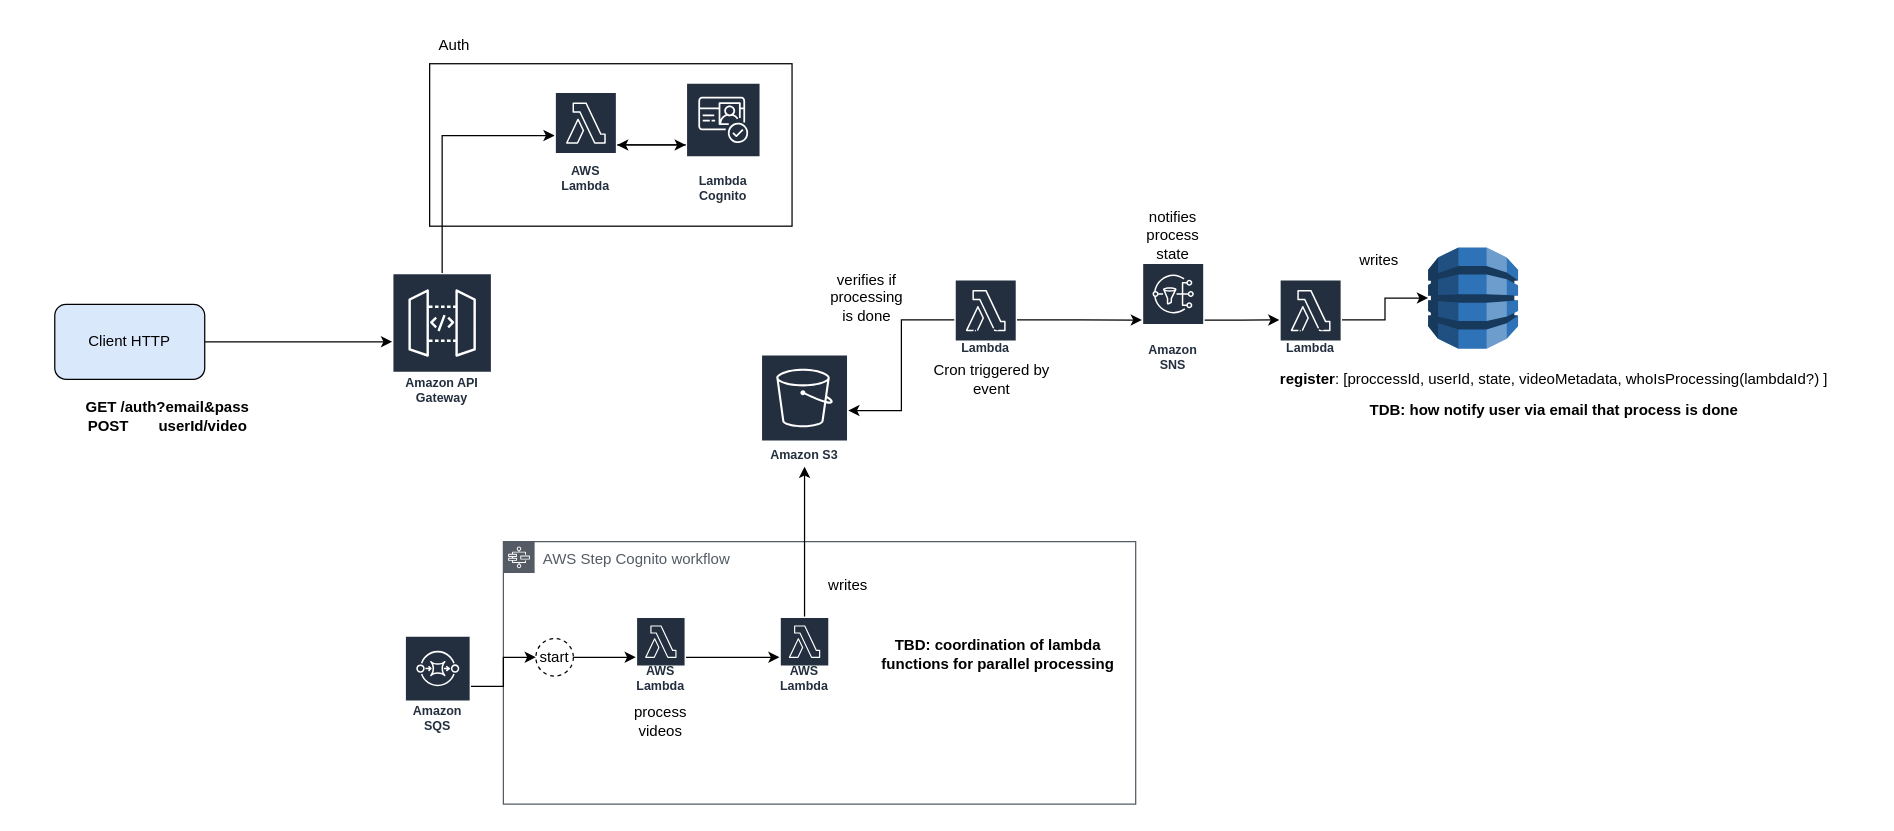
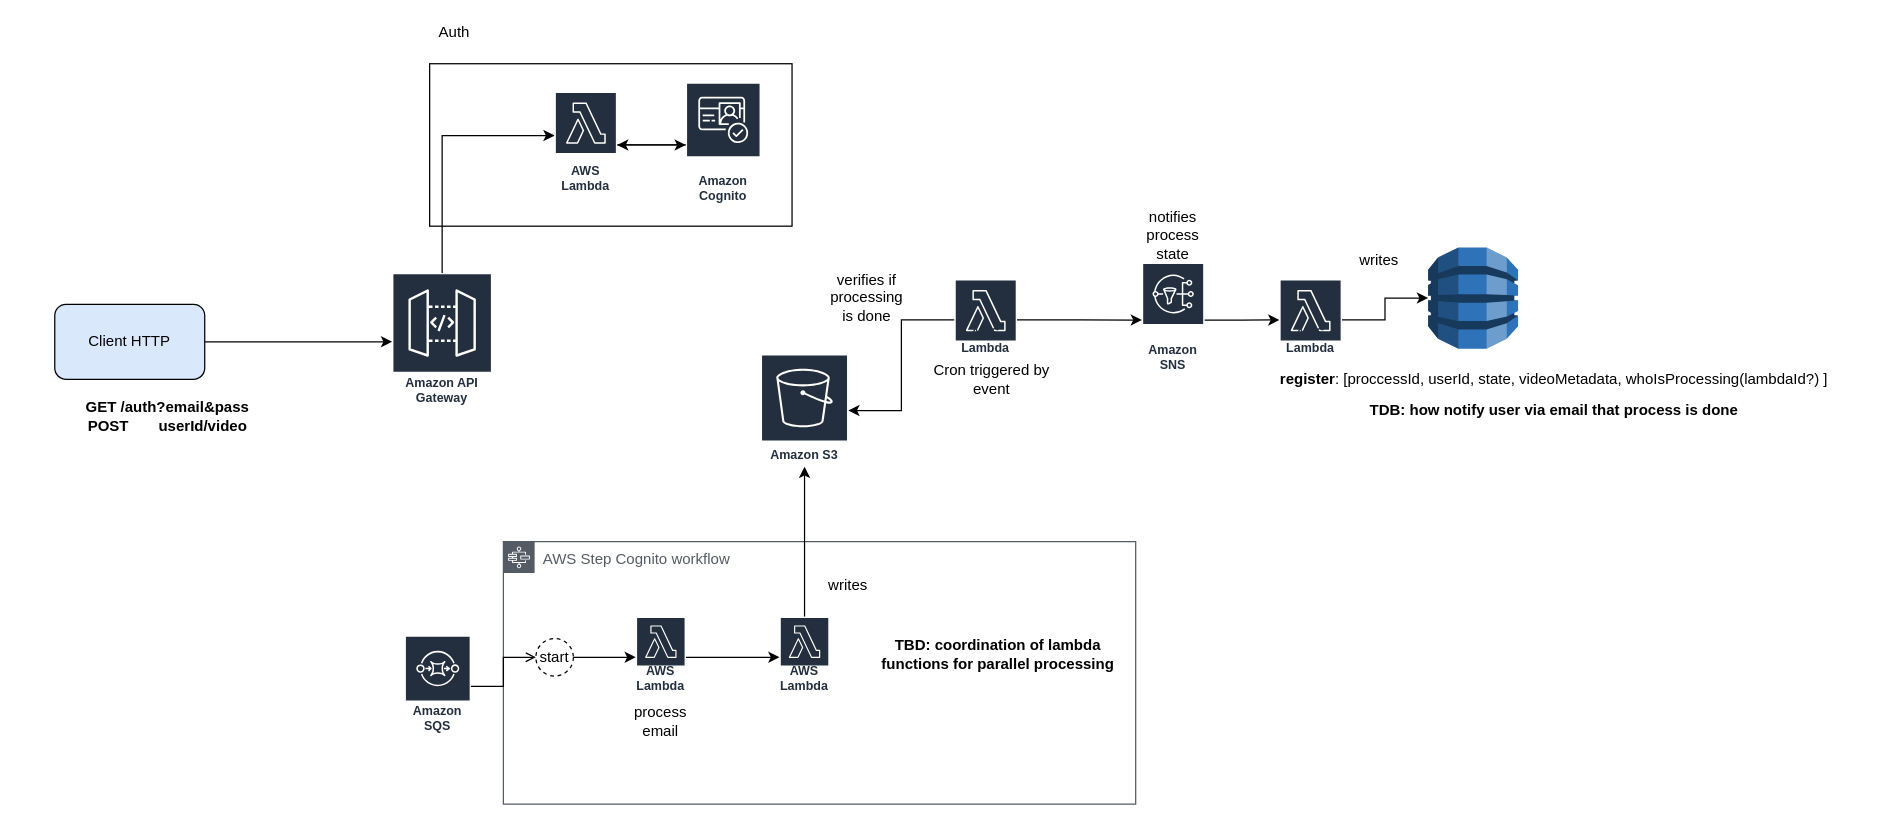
  <mxCell id="0" />
  <mxCell id="1" parent="0" />
  <mxCell id="2" style="edgeStyle=orthogonalEdgeStyle;rounded=0;orthogonalLoop=1;jettySize=auto;html=1;exitX=0.5;exitY=0.045;exitDx=0;exitDy=0;exitPerimeter=0;" edge="1" parent="1" source="3" target="6"><mxGeometry relative="1" as="geometry"><mxPoint x="288" y="153" as="sourcePoint" /><mxPoint x="418" y="-57" as="targetPoint" /><Array as="points"><mxPoint x="353" y="108" /></Array></mxGeometry></mxCell>
  <mxCell id="3" value="Amazon API Gateway" style="sketch=0;outlineConnect=0;fontColor=#232F3E;gradientColor=none;strokeColor=#ffffff;fillColor=#232F3E;dashed=0;verticalLabelPosition=middle;verticalAlign=bottom;align=center;html=1;whiteSpace=wrap;fontSize=10;fontStyle=1;spacing=3;shape=mxgraph.aws4.productIcon;prIcon=mxgraph.aws4.api_gateway;" vertex="1" parent="1"><mxGeometry x="313" y="218" width="80" height="110" as="geometry" /></mxCell>
- <mxCell id="4" value="Lambda Cognito" style="sketch=0;outlineConnect=0;fontColor=#232F3E;gradientColor=none;strokeColor=#ffffff;fillColor=#232F3E;dashed=0;verticalLabelPosition=middle;verticalAlign=bottom;align=center;html=1;whiteSpace=wrap;fontSize=10;fontStyle=1;spacing=3;shape=mxgraph.aws4.productIcon;prIcon=mxgraph.aws4.cognito;" vertex="1" parent="1"><mxGeometry x="548" y="65.5" width="60" height="100" as="geometry" /></mxCell>
+ <mxCell id="4" value="Amazon Cognito" style="sketch=0;outlineConnect=0;fontColor=#232F3E;gradientColor=none;strokeColor=#ffffff;fillColor=#232F3E;dashed=0;verticalLabelPosition=middle;verticalAlign=bottom;align=center;html=1;whiteSpace=wrap;fontSize=10;fontStyle=1;spacing=3;shape=mxgraph.aws4.productIcon;prIcon=mxgraph.aws4.cognito;" vertex="1" parent="1"><mxGeometry x="548" y="65.5" width="60" height="100" as="geometry" /></mxCell>
  <mxCell id="5" value="" style="edgeStyle=orthogonalEdgeStyle;rounded=0;orthogonalLoop=1;jettySize=auto;html=1;" edge="1" parent="1" source="6" target="4"><mxGeometry relative="1" as="geometry" /></mxCell>
  <mxCell id="6" value="AWS Lambda" style="sketch=0;outlineConnect=0;fontColor=#232F3E;gradientColor=none;strokeColor=#ffffff;fillColor=#232F3E;dashed=0;verticalLabelPosition=middle;verticalAlign=bottom;align=center;html=1;whiteSpace=wrap;fontSize=10;fontStyle=1;spacing=3;shape=mxgraph.aws4.productIcon;prIcon=mxgraph.aws4.lambda;" vertex="1" parent="1"><mxGeometry x="443" y="73" width="50" height="85" as="geometry" /></mxCell>
  <mxCell id="7" style="edgeStyle=orthogonalEdgeStyle;rounded=0;orthogonalLoop=1;jettySize=auto;html=1;" edge="1" parent="1" source="8" target="3"><mxGeometry relative="1" as="geometry" /></mxCell>
  <mxCell id="8" value="Client HTTP" style="rounded=1;whiteSpace=wrap;html=1;fillColor=#dae8fc;" vertex="1" parent="1"><mxGeometry x="43" y="243" width="120" height="60" as="geometry" /></mxCell>
  <mxCell id="9" value="" style="edgeStyle=orthogonalEdgeStyle;rounded=0;orthogonalLoop=1;jettySize=auto;html=1;" edge="1" parent="1" source="4" target="6"><mxGeometry relative="1" as="geometry"><mxPoint x="533" y="118" as="sourcePoint" /><mxPoint x="633" y="118" as="targetPoint" /></mxGeometry></mxCell>
  <mxCell id="10" value="" style="edgeStyle=orthogonalEdgeStyle;rounded=0;orthogonalLoop=1;jettySize=auto;html=1;" edge="1" parent="1" source="11" target="16"><mxGeometry relative="1" as="geometry" /></mxCell>
  <mxCell id="11" value="AWS Lambda" style="sketch=0;outlineConnect=0;fontColor=#232F3E;gradientColor=none;strokeColor=#ffffff;fillColor=#232F3E;dashed=0;verticalLabelPosition=middle;verticalAlign=bottom;align=center;html=1;whiteSpace=wrap;fontSize=10;fontStyle=1;spacing=3;shape=mxgraph.aws4.productIcon;prIcon=mxgraph.aws4.lambda;" vertex="1" parent="1"><mxGeometry x="508" y="493" width="40" height="65" as="geometry" /></mxCell>
  <mxCell id="12" value="AWS Step Cognito workflow" style="sketch=0;outlineConnect=0;gradientColor=none;html=1;whiteSpace=wrap;fontSize=12;fontStyle=0;shape=mxgraph.aws4.group;grIcon=mxgraph.aws4.group_aws_step_functions_workflow;strokeColor=#545B64;fillColor=none;verticalAlign=top;align=left;spacingLeft=30;fontColor=#545B64;dashed=0;" vertex="1" parent="1"><mxGeometry x="402" y="433" width="506" height="210" as="geometry" /></mxCell>
  <mxCell id="13" style="edgeStyle=orthogonalEdgeStyle;rounded=0;orthogonalLoop=1;jettySize=auto;html=1;" edge="1" parent="1" source="14" target="11"><mxGeometry relative="1" as="geometry"><mxPoint x="488" y="525.5" as="targetPoint" /></mxGeometry></mxCell>
  <mxCell id="14" value="start" style="ellipse;whiteSpace=wrap;html=1;aspect=fixed;dashed=1;" vertex="1" parent="1"><mxGeometry x="428" y="510.5" width="30" height="30" as="geometry" /></mxCell>
  <mxCell id="15" value="" style="edgeStyle=orthogonalEdgeStyle;rounded=0;orthogonalLoop=1;jettySize=auto;html=1;" edge="1" parent="1" source="16" target="17"><mxGeometry relative="1" as="geometry"><mxPoint x="658" y="423" as="targetPoint" /></mxGeometry></mxCell>
  <mxCell id="16" value="AWS Lambda" style="sketch=0;outlineConnect=0;fontColor=#232F3E;gradientColor=none;strokeColor=#ffffff;fillColor=#232F3E;dashed=0;verticalLabelPosition=middle;verticalAlign=bottom;align=center;html=1;whiteSpace=wrap;fontSize=10;fontStyle=1;spacing=3;shape=mxgraph.aws4.productIcon;prIcon=mxgraph.aws4.lambda;" vertex="1" parent="1"><mxGeometry x="623" y="493" width="40" height="65" as="geometry" /></mxCell>
  <mxCell id="17" value="Amazon S3" style="sketch=0;outlineConnect=0;fontColor=#232F3E;gradientColor=none;strokeColor=#ffffff;fillColor=#232F3E;dashed=0;verticalLabelPosition=middle;verticalAlign=bottom;align=center;html=1;whiteSpace=wrap;fontSize=10;fontStyle=1;spacing=3;shape=mxgraph.aws4.productIcon;prIcon=mxgraph.aws4.s3;" vertex="1" parent="1"><mxGeometry x="608" y="283" width="70" height="90" as="geometry" /></mxCell>
  <mxCell id="18" value="" style="outlineConnect=0;dashed=0;verticalLabelPosition=bottom;verticalAlign=top;align=center;html=1;shape=mxgraph.aws3.dynamo_db;fillColor=#2E73B8;gradientColor=none;" vertex="1" parent="1"><mxGeometry x="1142" y="197.5" width="72" height="81" as="geometry" /></mxCell>
  <mxCell id="19" value="" style="rounded=0;whiteSpace=wrap;html=1;fillColor=none;" vertex="1" parent="1"><mxGeometry x="343" y="50.5" width="290" height="130" as="geometry" /></mxCell>
- <mxCell id="20" value="Auth" style="text;html=1;align=center;verticalAlign=middle;whiteSpace=wrap;rounded=0;" vertex="1" parent="1"><mxGeometry x="333" y="20.5" width="60" height="30" as="geometry" /></mxCell>
- <mxCell id="21" value="process videos" style="text;html=1;align=center;verticalAlign=middle;whiteSpace=wrap;rounded=0;" vertex="1" parent="1"><mxGeometry x="498" y="561.5" width="60" height="30" as="geometry" /></mxCell>
+ <mxCell id="20" value="Auth" style="text;html=1;align=center;verticalAlign=middle;whiteSpace=wrap;rounded=0;" vertex="1" parent="1"><mxGeometry x="333" y="10.5" width="60" height="30" as="geometry" /></mxCell>
+ <mxCell id="21" value="process email" style="text;html=1;align=center;verticalAlign=middle;whiteSpace=wrap;rounded=0;" vertex="1" parent="1"><mxGeometry x="498" y="561.5" width="60" height="30" as="geometry" /></mxCell>
  <mxCell id="22" value="writes" style="text;html=1;align=center;verticalAlign=middle;whiteSpace=wrap;rounded=0;" vertex="1" parent="1"><mxGeometry x="648" y="453" width="60" height="30" as="geometry" /></mxCell>
  <mxCell id="23" style="edgeStyle=orthogonalEdgeStyle;rounded=0;orthogonalLoop=1;jettySize=auto;html=1;" edge="1" parent="1" source="25" target="17"><mxGeometry relative="1" as="geometry" /></mxCell>
  <mxCell id="24" style="edgeStyle=orthogonalEdgeStyle;rounded=0;orthogonalLoop=1;jettySize=auto;html=1;" edge="1" parent="1" source="25" target="30"><mxGeometry relative="1" as="geometry" /></mxCell>
  <mxCell id="25" value="AWS Lambda" style="sketch=0;outlineConnect=0;fontColor=#232F3E;gradientColor=none;strokeColor=#ffffff;fillColor=#232F3E;dashed=0;verticalLabelPosition=middle;verticalAlign=bottom;align=center;html=1;whiteSpace=wrap;fontSize=10;fontStyle=1;spacing=3;shape=mxgraph.aws4.productIcon;prIcon=mxgraph.aws4.lambda;" vertex="1" parent="1"><mxGeometry x="763" y="223" width="50" height="65" as="geometry" /></mxCell>
  <mxCell id="26" value="Cron triggered by event" style="text;html=1;align=center;verticalAlign=middle;whiteSpace=wrap;rounded=0;" vertex="1" parent="1"><mxGeometry x="743" y="288" width="100" height="30" as="geometry" /></mxCell>
  <mxCell id="27" value="verifies if processing is done" style="text;html=1;align=center;verticalAlign=middle;whiteSpace=wrap;rounded=0;" vertex="1" parent="1"><mxGeometry x="663" y="223" width="60" height="30" as="geometry" /></mxCell>
  <mxCell id="28" value="TBD: coordination of lambda functions for parallel processing" style="text;html=1;align=center;verticalAlign=middle;whiteSpace=wrap;rounded=0;fillColor=none;fontStyle=1" vertex="1" parent="1"><mxGeometry x="703" y="513" width="190" height="20" as="geometry" /></mxCell>
  <mxCell id="29" value="" style="edgeStyle=orthogonalEdgeStyle;rounded=0;orthogonalLoop=1;jettySize=auto;html=1;" edge="1" parent="1" source="30" target="34"><mxGeometry relative="1" as="geometry" /></mxCell>
  <mxCell id="30" value="Amazon SNS" style="sketch=0;outlineConnect=0;fontColor=#232F3E;gradientColor=none;strokeColor=#ffffff;fillColor=#232F3E;dashed=0;verticalLabelPosition=middle;verticalAlign=bottom;align=center;html=1;whiteSpace=wrap;fontSize=10;fontStyle=1;spacing=3;shape=mxgraph.aws4.productIcon;prIcon=mxgraph.aws4.sns;" vertex="1" parent="1"><mxGeometry x="913" y="209.75" width="50" height="91.5" as="geometry" /></mxCell>
- <mxCell id="31" value="" style="edgeStyle=orthogonalEdgeStyle;rounded=0;orthogonalLoop=1;jettySize=auto;html=1;" edge="1" parent="1" source="32" target="14"><mxGeometry relative="1" as="geometry" /></mxCell>
+ <mxCell id="31" value="" style="edgeStyle=orthogonalEdgeStyle;rounded=0;orthogonalLoop=1;jettySize=auto;html=1;endArrow=open;" edge="1" parent="1" source="32" target="14"><mxGeometry relative="1" as="geometry" /></mxCell>
  <mxCell id="32" value="Amazon SQS" style="sketch=0;outlineConnect=0;fontColor=#232F3E;gradientColor=none;strokeColor=#ffffff;fillColor=#232F3E;dashed=0;verticalLabelPosition=middle;verticalAlign=bottom;align=center;html=1;whiteSpace=wrap;fontSize=10;fontStyle=1;spacing=3;shape=mxgraph.aws4.productIcon;prIcon=mxgraph.aws4.sqs;" vertex="1" parent="1"><mxGeometry x="323" y="508" width="53" height="81.5" as="geometry" /></mxCell>
  <mxCell id="33" value="" style="edgeStyle=orthogonalEdgeStyle;rounded=0;orthogonalLoop=1;jettySize=auto;html=1;" edge="1" parent="1" source="34" target="18"><mxGeometry relative="1" as="geometry" /></mxCell>
  <mxCell id="34" value="AWS Lambda" style="sketch=0;outlineConnect=0;fontColor=#232F3E;gradientColor=none;strokeColor=#ffffff;fillColor=#232F3E;dashed=0;verticalLabelPosition=middle;verticalAlign=bottom;align=center;html=1;whiteSpace=wrap;fontSize=10;fontStyle=1;spacing=3;shape=mxgraph.aws4.productIcon;prIcon=mxgraph.aws4.lambda;" vertex="1" parent="1"><mxGeometry x="1023" y="223" width="50" height="65" as="geometry" /></mxCell>
  <mxCell id="35" value="notifies process state" style="text;html=1;align=center;verticalAlign=middle;whiteSpace=wrap;rounded=0;" vertex="1" parent="1"><mxGeometry x="908" y="173" width="60" height="30" as="geometry" /></mxCell>
  <mxCell id="36" value="writes " style="text;html=1;align=center;verticalAlign=middle;whiteSpace=wrap;rounded=0;" vertex="1" parent="1"><mxGeometry x="1073" y="193" width="60" height="30" as="geometry" /></mxCell>
  <mxCell id="37" value="&lt;b&gt;register&lt;/b&gt;: [proccessId, userId, state, videoMetadata, whoIsProcessing(lambdaId?) ]" style="text;html=1;align=center;verticalAlign=middle;whiteSpace=wrap;rounded=0;" vertex="1" parent="1"><mxGeometry x="993" y="288" width="500" height="30" as="geometry" /></mxCell>
  <mxCell id="38" value="&lt;b&gt;TDB: how notify user via email that process is done&lt;br&gt;&lt;/b&gt;" style="text;html=1;align=center;verticalAlign=middle;whiteSpace=wrap;rounded=0;" vertex="1" parent="1"><mxGeometry x="993" y="313" width="500" height="30" as="geometry" /></mxCell>
  <mxCell id="39" value="&lt;div&gt;&lt;b&gt;GET /auth?email&amp;amp;pass&lt;/b&gt;&lt;/div&gt;&lt;div&gt;&lt;b&gt;POST&lt;span style=&quot;white-space: pre;&quot;&gt;&#09;&lt;/span&gt; userId/video&lt;br&gt;&lt;/b&gt;&lt;/div&gt;" style="text;html=1;align=center;verticalAlign=middle;whiteSpace=wrap;rounded=0;" vertex="1" parent="1"><mxGeometry x="20.5" y="318" width="225" height="30" as="geometry" /></mxCell>
